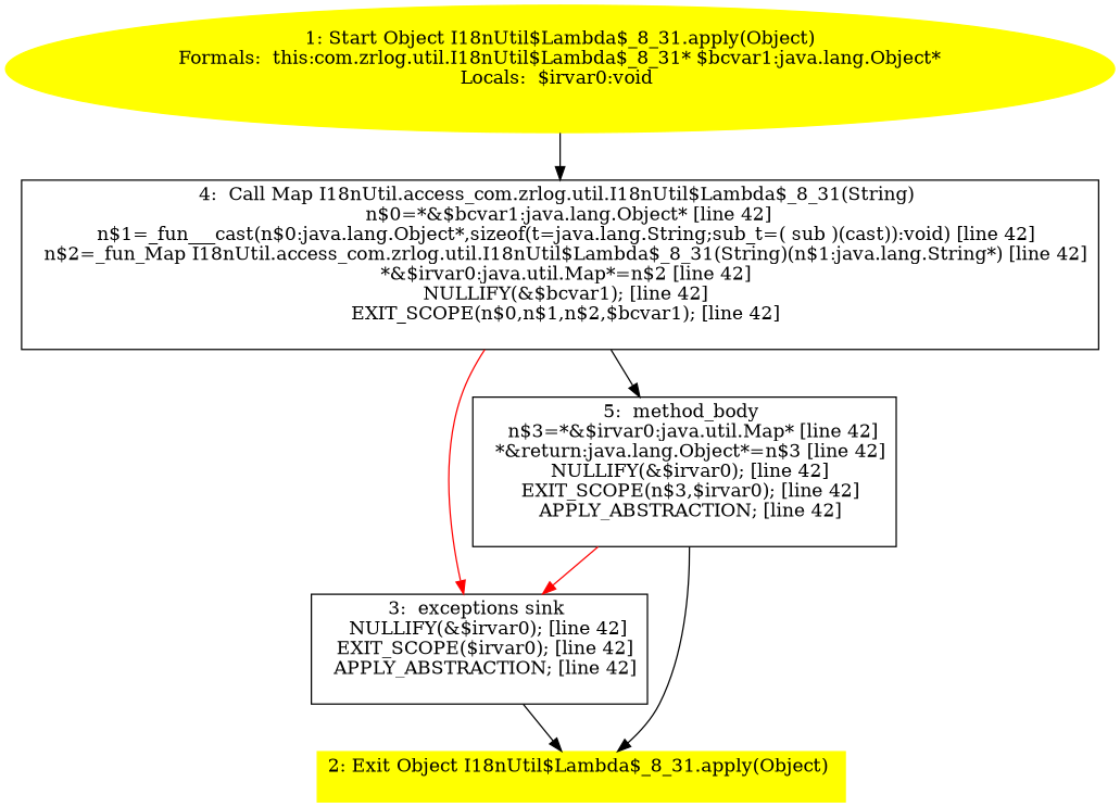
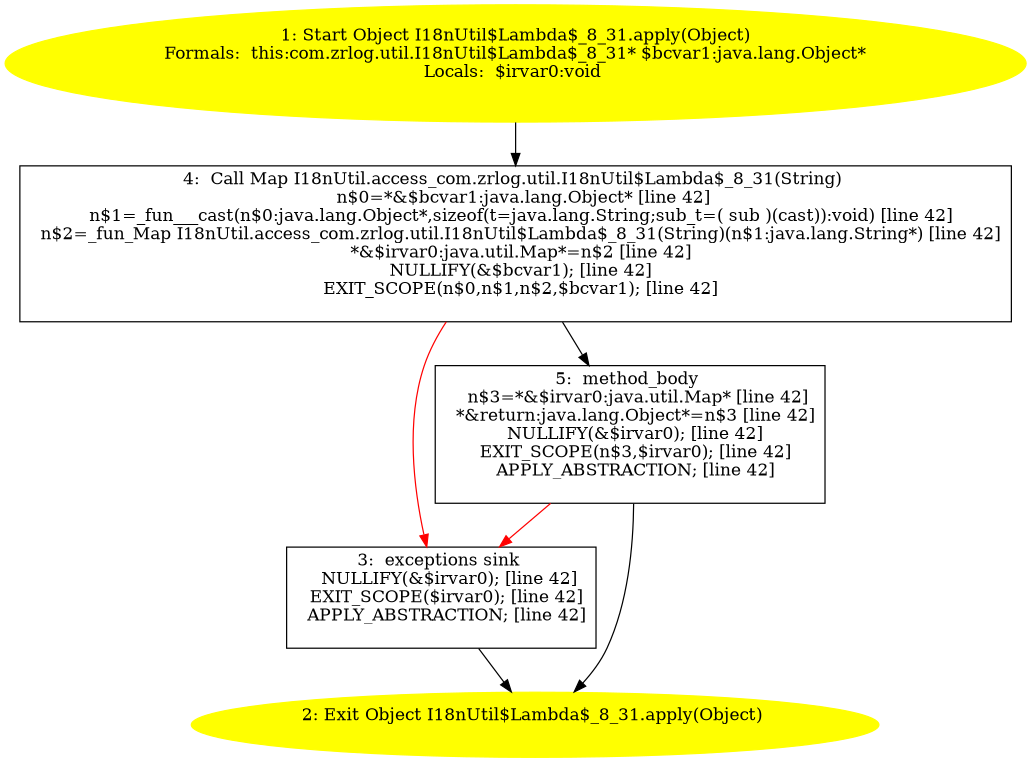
  digraph {
    node [shape=box]
    n1 [color=yellow label="1: Start Object I18nUtil$Lambda$_8_31.apply(Object)\nFormals:  this:com.zrlog.util.I18nUtil$Lambda$_8_31* $bcvar1:java.lang.Object*\nLocals:  $irvar0:void \n  " style=filled shape=""]
    n2 [label="4:  Call Map I18nUtil.access_com.zrlog.util.I18nUtil$Lambda$_8_31(String) \n   n$0=*&$bcvar1:java.lang.Object* [line 42]\n  n$1=_fun___cast(n$0:java.lang.Object*,sizeof(t=java.lang.String;sub_t=( sub )(cast)):void) [line 42]\n  n$2=_fun_Map I18nUtil.access_com.zrlog.util.I18nUtil$Lambda$_8_31(String)(n$1:java.lang.String*) [line 42]\n  *&$irvar0:java.util.Map*=n$2 [line 42]\n  NULLIFY(&$bcvar1); [line 42]\n  EXIT_SCOPE(n$0,n$1,n$2,$bcvar1); [line 42]\n "]
    n3 [label="3:  exceptions sink \n   NULLIFY(&$irvar0); [line 42]\n  EXIT_SCOPE($irvar0); [line 42]\n  APPLY_ABSTRACTION; [line 42]\n "]
    n4 [label="5:  method_body \n   n$3=*&$irvar0:java.util.Map* [line 42]\n  *&return:java.lang.Object*=n$3 [line 42]\n  NULLIFY(&$irvar0); [line 42]\n  EXIT_SCOPE(n$3,$irvar0); [line 42]\n  APPLY_ABSTRACTION; [line 42]\n "]
-   n5 [color=yellow label="2: Exit Object I18nUtil$Lambda$_8_31.apply(Object) \n  " style=filled]
+   n5 [color=yellow label="2: Exit Object I18nUtil$Lambda$_8_31.apply(Object) \n  " style=filled shape=""]
    n1 -> n2
    n2 -> n3 [color=red]
    n2 -> n4
    n3 -> n5
    n4 -> n3 [color=red]
    n4 -> n5
  }
